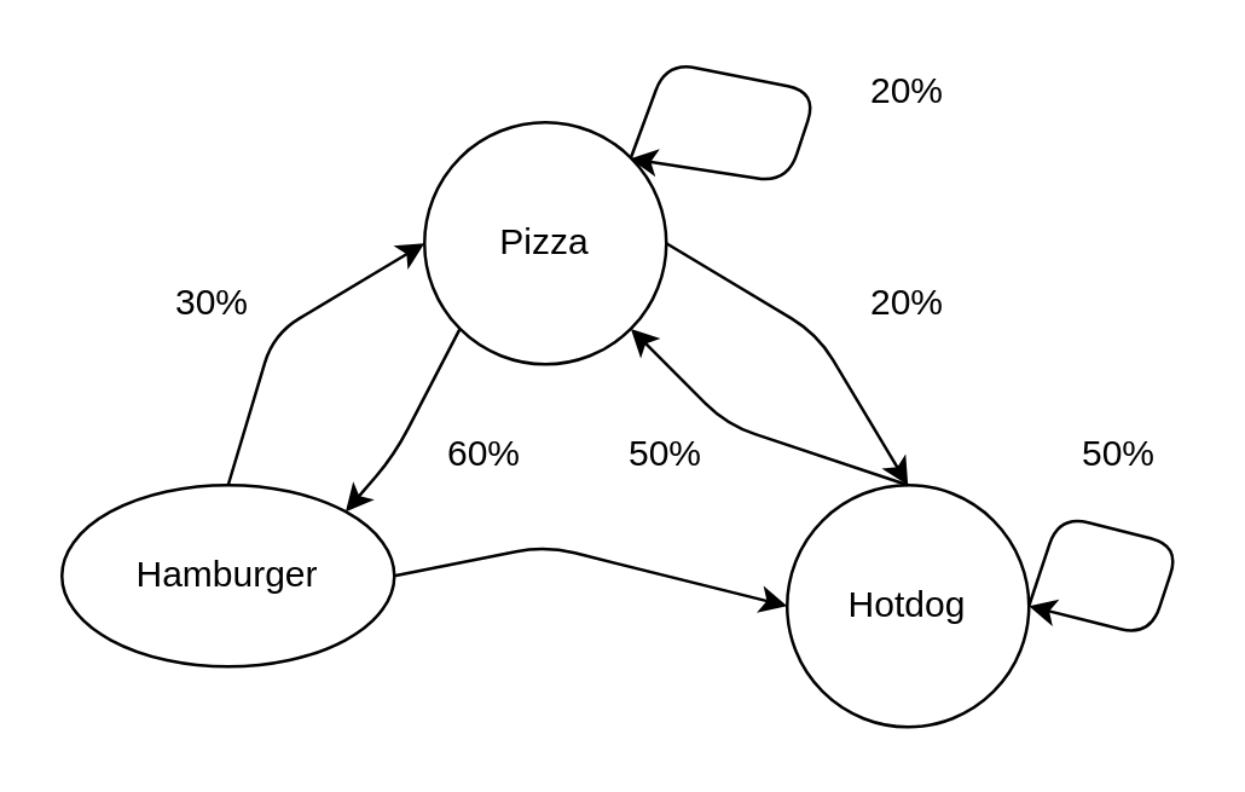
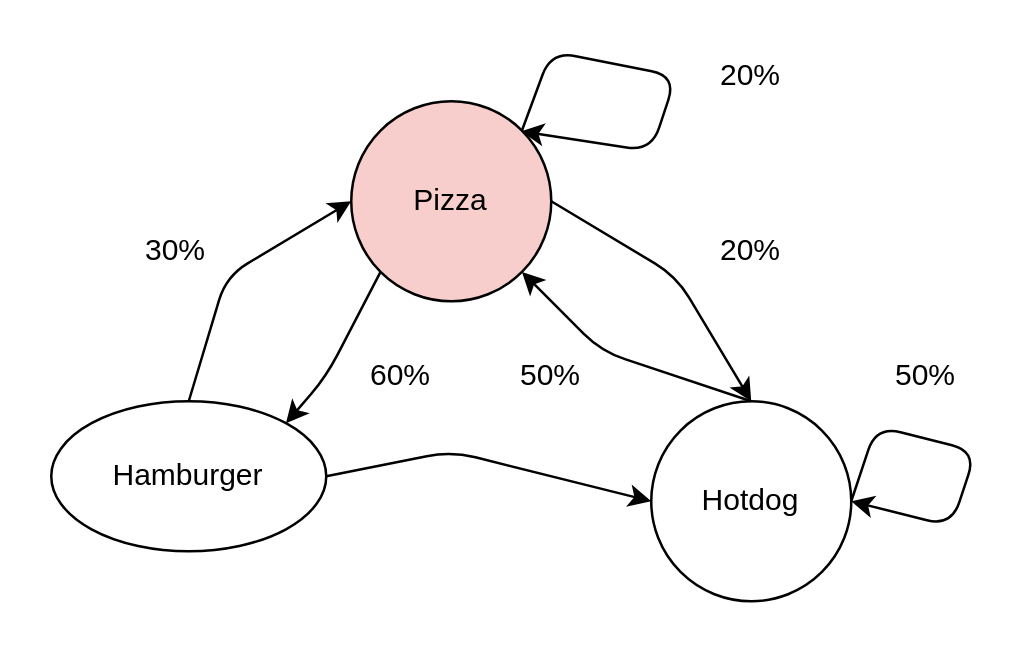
  <mxCell id="0" />
  <mxCell id="1" parent="0" />
  <mxCell id="2" value="Hamburger" style="ellipse;whiteSpace=wrap;html=1;aspect=fixed;" parent="1" vertex="1"><mxGeometry x="20" y="160" width="110" height="60" as="geometry" /></mxCell>
  <mxCell id="3" value="Hotdog" style="ellipse;whiteSpace=wrap;html=1;aspect=fixed;" parent="1" vertex="1"><mxGeometry x="260" y="160" width="80" height="80" as="geometry" /></mxCell>
- <mxCell id="4" value="Pizza" style="ellipse;whiteSpace=wrap;html=1;aspect=fixed;" parent="1" vertex="1"><mxGeometry x="140" y="40" width="80" height="80" as="geometry" /></mxCell>
+ <mxCell id="4" value="Pizza" style="ellipse;whiteSpace=wrap;html=1;aspect=fixed;fillColor=#f8cecc;" parent="1" vertex="1"><mxGeometry x="140" y="40" width="80" height="80" as="geometry" /></mxCell>
  <mxCell id="5" value="" style="endArrow=classic;html=1;exitX=0.5;exitY=0;exitDx=0;exitDy=0;entryX=0;entryY=0.5;entryDx=0;entryDy=0;" parent="1" source="2" target="4" edge="1"><mxGeometry width="50" height="50" relative="1" as="geometry"><mxPoint x="370" y="420" as="sourcePoint" /><mxPoint x="420" y="370" as="targetPoint" /><Array as="points"><mxPoint x="90" y="110" /></Array></mxGeometry></mxCell>
  <mxCell id="6" value="" style="endArrow=classic;html=1;exitX=0;exitY=1;exitDx=0;exitDy=0;entryX=1;entryY=0;entryDx=0;entryDy=0;" parent="1" source="4" target="2" edge="1"><mxGeometry width="50" height="50" relative="1" as="geometry"><mxPoint x="370" y="420" as="sourcePoint" /><mxPoint x="420" y="370" as="targetPoint" /><Array as="points"><mxPoint x="130" y="150" /></Array></mxGeometry></mxCell>
  <mxCell id="7" value="" style="endArrow=classic;html=1;exitX=1;exitY=0.5;exitDx=0;exitDy=0;entryX=0;entryY=0.5;entryDx=0;entryDy=0;" parent="1" source="2" target="3" edge="1"><mxGeometry width="50" height="50" relative="1" as="geometry"><mxPoint x="370" y="420" as="sourcePoint" /><mxPoint x="420" y="370" as="targetPoint" /><Array as="points"><mxPoint x="180" y="180" /></Array></mxGeometry></mxCell>
  <mxCell id="8" value="" style="endArrow=classic;html=1;exitX=1;exitY=0.5;exitDx=0;exitDy=0;entryX=0.5;entryY=0;entryDx=0;entryDy=0;" parent="1" source="4" target="3" edge="1"><mxGeometry width="50" height="50" relative="1" as="geometry"><mxPoint x="370" y="420" as="sourcePoint" /><mxPoint x="420" y="370" as="targetPoint" /><Array as="points"><mxPoint x="270" y="110" /></Array></mxGeometry></mxCell>
  <mxCell id="9" value="" style="endArrow=classic;html=1;exitX=0.5;exitY=0;exitDx=0;exitDy=0;entryX=1;entryY=1;entryDx=0;entryDy=0;" parent="1" source="3" target="4" edge="1"><mxGeometry width="50" height="50" relative="1" as="geometry"><mxPoint x="370" y="420" as="sourcePoint" /><mxPoint x="420" y="370" as="targetPoint" /><Array as="points"><mxPoint x="240" y="140" /></Array></mxGeometry></mxCell>
  <mxCell id="10" value="" style="endArrow=classic;html=1;exitX=1;exitY=0;exitDx=0;exitDy=0;" parent="1" source="4" edge="1"><mxGeometry width="50" height="50" relative="1" as="geometry"><mxPoint x="290" y="210" as="sourcePoint" /><mxPoint x="208" y="52" as="targetPoint" /><Array as="points"><mxPoint x="220" y="20" /><mxPoint x="270" y="30" /><mxPoint x="260" y="60" /></Array></mxGeometry></mxCell>
  <mxCell id="11" value="" style="endArrow=classic;html=1;exitX=1;exitY=0.5;exitDx=0;exitDy=0;entryX=1;entryY=0.5;entryDx=0;entryDy=0;" parent="1" source="3" target="3" edge="1"><mxGeometry width="50" height="50" relative="1" as="geometry"><mxPoint x="351" y="170" as="sourcePoint" /><mxPoint x="289" y="115" as="targetPoint" /><Array as="points"><mxPoint x="350" y="170" /><mxPoint x="390" y="180" /><mxPoint x="380" y="210" /></Array></mxGeometry></mxCell>
  <mxCell id="12" value="30%" style="text;html=1;strokeColor=none;fillColor=none;align=center;verticalAlign=middle;whiteSpace=wrap;rounded=0;" parent="1" vertex="1"><mxGeometry x="50" y="90" width="40" height="20" as="geometry" /></mxCell>
  <mxCell id="13" value="60%" style="text;html=1;strokeColor=none;fillColor=none;align=center;verticalAlign=middle;whiteSpace=wrap;rounded=0;" parent="1" vertex="1"><mxGeometry x="140" y="140" width="40" height="20" as="geometry" /></mxCell>
  <mxCell id="14" value="20%" style="text;html=1;strokeColor=none;fillColor=none;align=center;verticalAlign=middle;whiteSpace=wrap;rounded=0;" parent="1" vertex="1"><mxGeometry x="280" y="20" width="40" height="20" as="geometry" /></mxCell>
  <mxCell id="15" value="20%" style="text;html=1;strokeColor=none;fillColor=none;align=center;verticalAlign=middle;whiteSpace=wrap;rounded=0;" parent="1" vertex="1"><mxGeometry x="280" y="90" width="40" height="20" as="geometry" /></mxCell>
  <mxCell id="16" value="50%" style="text;html=1;strokeColor=none;fillColor=none;align=center;verticalAlign=middle;whiteSpace=wrap;rounded=0;" parent="1" vertex="1"><mxGeometry x="200" y="140" width="40" height="20" as="geometry" /></mxCell>
  <mxCell id="17" value="50%" style="text;html=1;strokeColor=none;fillColor=none;align=center;verticalAlign=middle;whiteSpace=wrap;rounded=0;" parent="1" vertex="1"><mxGeometry x="350" y="140" width="40" height="20" as="geometry" /></mxCell>
